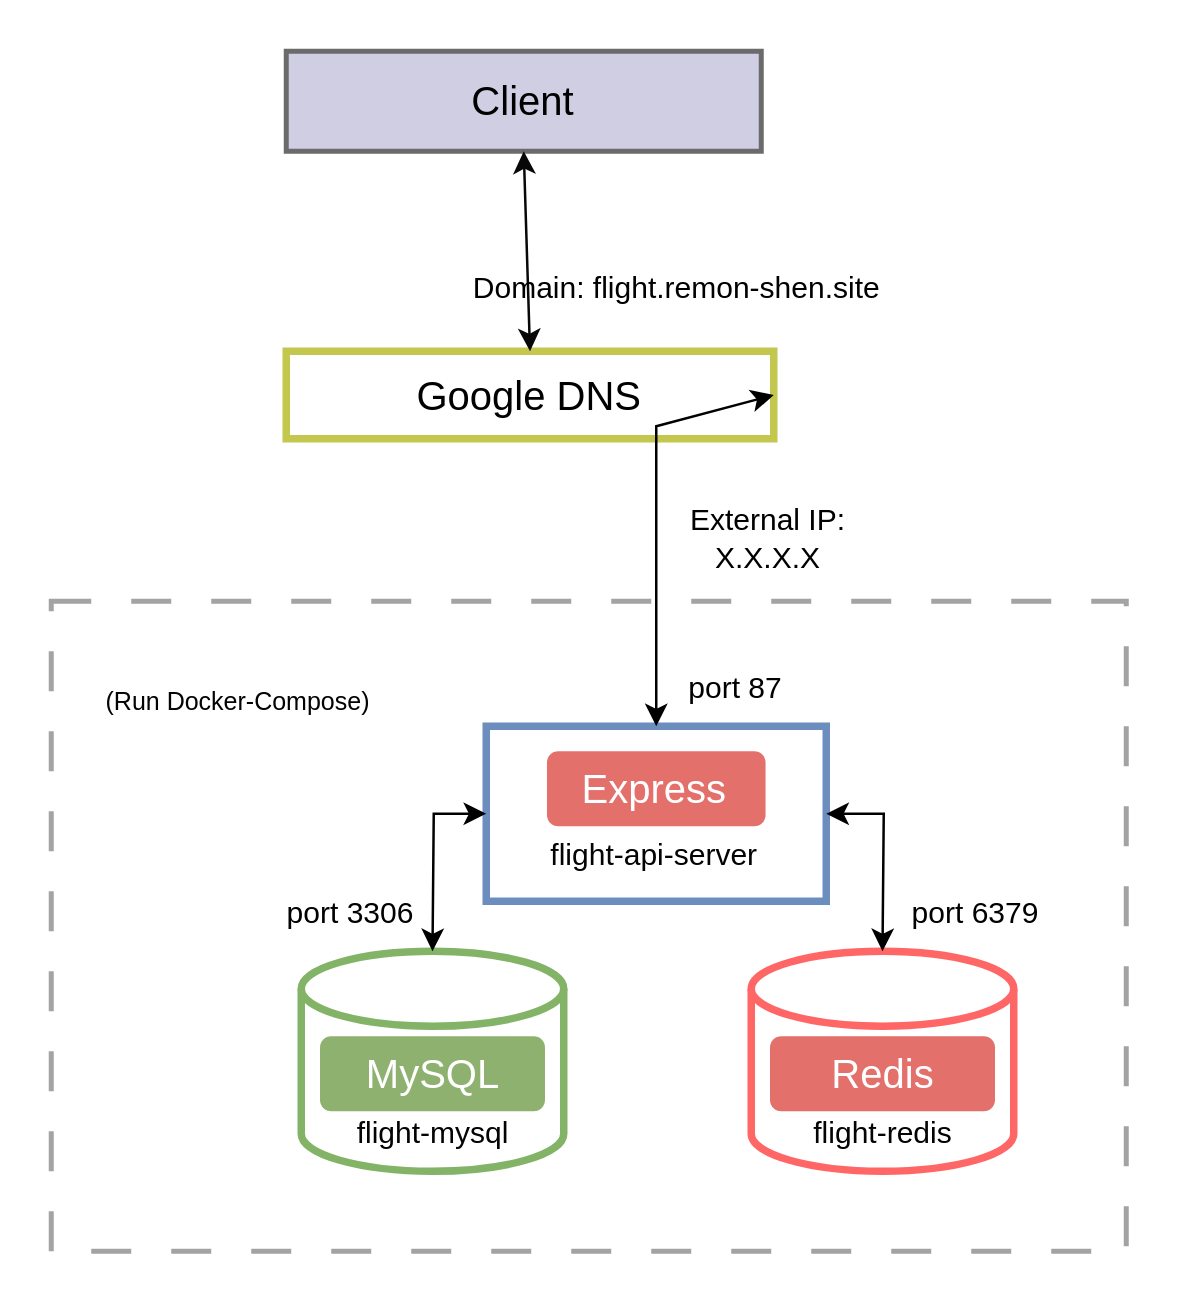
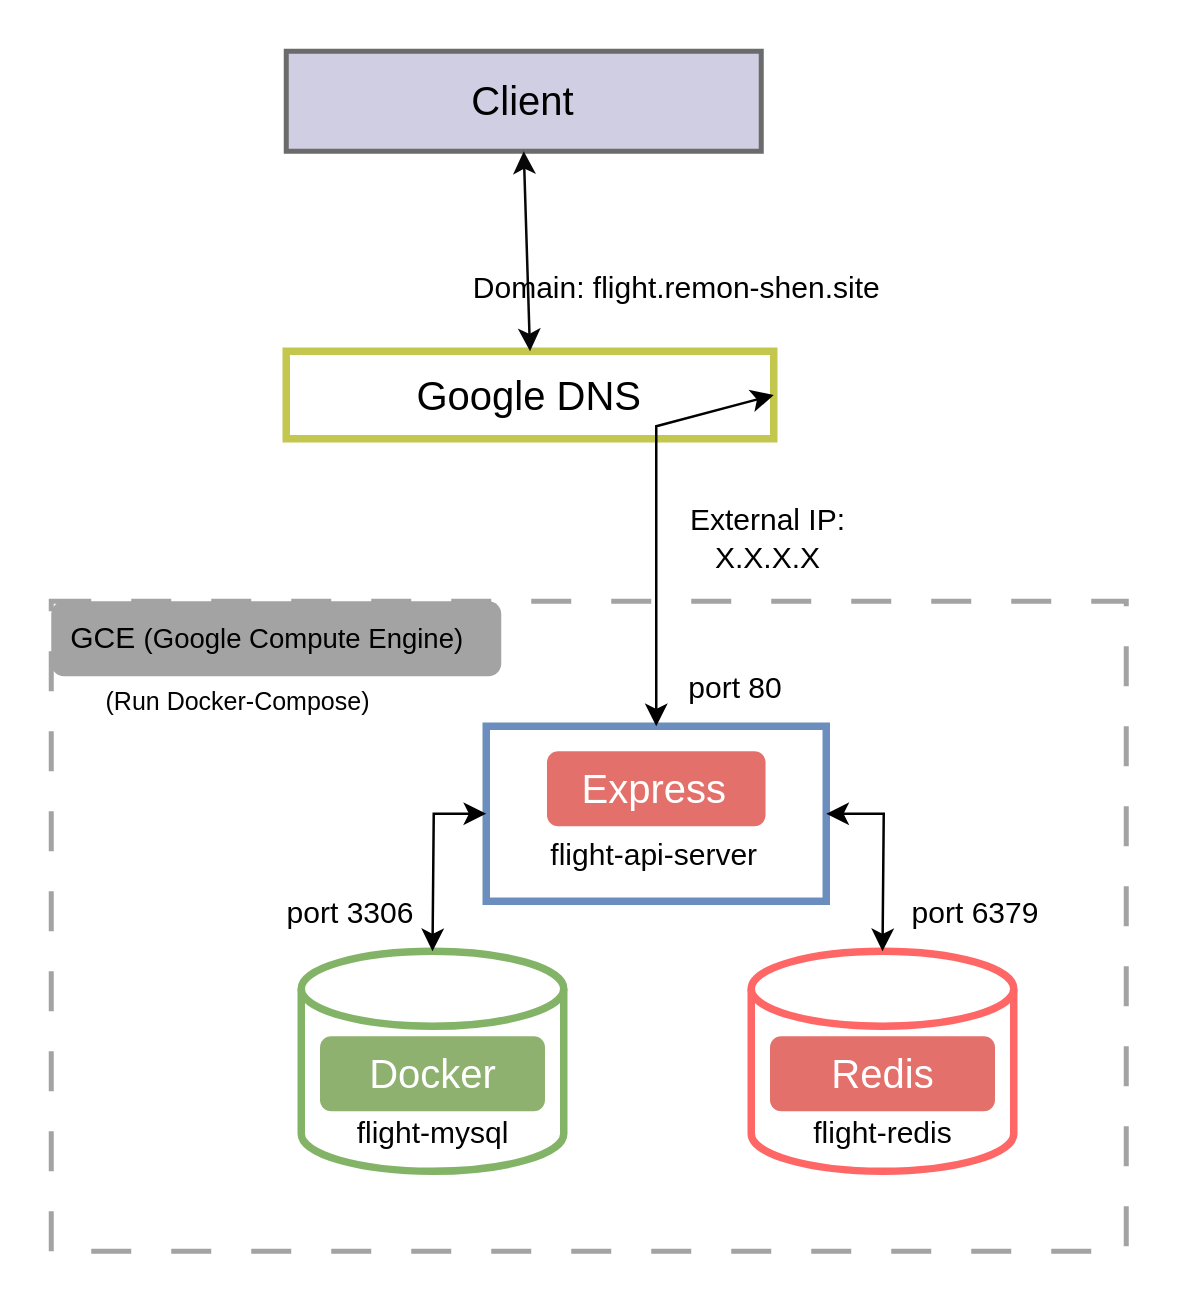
  <mxCell id="0" />
  <mxCell id="1" parent="0" />
  <mxCell id="2" value="" style="rounded=0;whiteSpace=wrap;html=1;fillColor=none;strokeWidth=2;strokeColor=#a3a3a3;dashed=1;dashPattern=8 8;" parent="1" vertex="1"><mxGeometry x="20" y="240" width="430" height="260" as="geometry" /></mxCell>
  <mxCell id="3" value="" style="group" parent="1" vertex="1" connectable="0"><mxGeometry x="300" y="380" width="105" height="88" as="geometry" /></mxCell>
  <mxCell id="4" value="" style="shape=cylinder3;whiteSpace=wrap;html=1;boundedLbl=1;backgroundOutline=1;size=15;fillColor=none;strokeWidth=3;strokeColor=#FF6666;" parent="3" vertex="1"><mxGeometry width="105" height="88" as="geometry" /></mxCell>
  <mxCell id="5" value="&lt;font style=&quot;font-size: 16px;&quot; color=&quot;#ffffff&quot;&gt;Redis&lt;/font&gt;" style="rounded=1;whiteSpace=wrap;html=1;fillColor=#e3706b;strokeColor=none;" parent="3" vertex="1"><mxGeometry x="7.5" y="34" width="90" height="30" as="geometry" /></mxCell>
  <mxCell id="6" value="&lt;font color=&quot;#030303&quot;&gt;flight-redis&lt;/font&gt;" style="text;html=1;strokeColor=none;fillColor=none;align=center;verticalAlign=middle;whiteSpace=wrap;rounded=0;" parent="3" vertex="1"><mxGeometry x="17.5" y="63" width="70" height="20" as="geometry" /></mxCell>
  <mxCell id="7" value="" style="group" parent="1" vertex="1" connectable="0"><mxGeometry x="120" y="380" width="105" height="88" as="geometry" /></mxCell>
  <mxCell id="8" value="" style="shape=cylinder3;whiteSpace=wrap;html=1;boundedLbl=1;backgroundOutline=1;size=15;fillColor=none;strokeWidth=3;strokeColor=#82b366;" parent="7" vertex="1"><mxGeometry width="105" height="88" as="geometry" /></mxCell>
- <mxCell id="9" value="&lt;font style=&quot;font-size: 16px;&quot; color=&quot;#ffffff&quot;&gt;MySQL&lt;/font&gt;" style="rounded=1;whiteSpace=wrap;html=1;fillColor=#8fb16f;strokeColor=none;" parent="7" vertex="1"><mxGeometry x="7.5" y="34" width="90" height="30" as="geometry" /></mxCell>
+ <mxCell id="9" value="&lt;font style=&quot;font-size: 16px;&quot; color=&quot;#ffffff&quot;&gt;Docker&lt;/font&gt;" style="rounded=1;whiteSpace=wrap;html=1;fillColor=#8fb16f;strokeColor=none;" parent="7" vertex="1"><mxGeometry x="7.5" y="34" width="90" height="30" as="geometry" /></mxCell>
  <mxCell id="10" value="&lt;font color=&quot;#030303&quot;&gt;flight-mysql&lt;/font&gt;" style="text;html=1;strokeColor=none;fillColor=none;align=center;verticalAlign=middle;whiteSpace=wrap;rounded=0;" parent="7" vertex="1"><mxGeometry x="17.5" y="63" width="70" height="20" as="geometry" /></mxCell>
  <mxCell id="11" value="" style="group" parent="1" vertex="1" connectable="0"><mxGeometry x="194" y="290" width="136" height="70" as="geometry" /></mxCell>
  <mxCell id="12" value="" style="rounded=0;whiteSpace=wrap;html=1;fillColor=none;strokeColor=#6c8ebf;strokeWidth=3;" parent="11" vertex="1"><mxGeometry width="136" height="70" as="geometry" /></mxCell>
  <mxCell id="13" value="&lt;font style=&quot;font-size: 16px;&quot; color=&quot;#ffffff&quot;&gt;Express&lt;/font&gt;" style="rounded=1;whiteSpace=wrap;html=1;fillColor=#e3706b;strokeColor=none;" parent="11" vertex="1"><mxGeometry x="24.286" y="10" width="87.429" height="30" as="geometry" /></mxCell>
  <mxCell id="14" value="&lt;font color=&quot;#030303&quot;&gt;flight-api-server&lt;/font&gt;" style="text;html=1;strokeColor=none;fillColor=none;align=center;verticalAlign=middle;whiteSpace=wrap;rounded=0;" parent="11" vertex="1"><mxGeometry x="19.429" y="42" width="97.143" height="20" as="geometry" /></mxCell>
  <mxCell id="15" value="" style="endArrow=classic;startArrow=classic;html=1;rounded=0;strokeColor=#000000;entryX=0;entryY=0.5;entryDx=0;entryDy=0;exitX=0.5;exitY=0;exitDx=0;exitDy=0;exitPerimeter=0;" parent="1" source="8" target="12" edge="1"><mxGeometry width="50" height="50" relative="1" as="geometry"><mxPoint x="200" y="390" as="sourcePoint" /><mxPoint x="250" y="340" as="targetPoint" /><Array as="points"><mxPoint x="173" y="325" /></Array></mxGeometry></mxCell>
  <mxCell id="16" value="" style="endArrow=classic;startArrow=classic;html=1;rounded=0;strokeColor=#000000;entryX=1;entryY=0.5;entryDx=0;entryDy=0;exitX=0.5;exitY=0;exitDx=0;exitDy=0;exitPerimeter=0;" parent="1" source="4" target="12" edge="1"><mxGeometry width="50" height="50" relative="1" as="geometry"><mxPoint x="351.5" y="375" as="sourcePoint" /><mxPoint x="373.5" y="320" as="targetPoint" /><Array as="points"><mxPoint x="353" y="325" /></Array></mxGeometry></mxCell>
  <mxCell id="17" value="&lt;font style=&quot;font-size: 12px;&quot; color=&quot;#000000&quot;&gt;port 3306&lt;/font&gt;" style="text;html=1;strokeColor=none;fillColor=none;align=center;verticalAlign=middle;whiteSpace=wrap;rounded=0;" parent="1" vertex="1"><mxGeometry x="110" y="350" width="60" height="30" as="geometry" /></mxCell>
  <mxCell id="18" value="&lt;font style=&quot;font-size: 12px;&quot; color=&quot;#000000&quot;&gt;port 6379&lt;/font&gt;" style="text;html=1;strokeColor=none;fillColor=none;align=center;verticalAlign=middle;whiteSpace=wrap;rounded=0;" parent="1" vertex="1"><mxGeometry x="360" y="350" width="60" height="30" as="geometry" /></mxCell>
- <mxCell id="19" value="&lt;font style=&quot;font-size: 12px;&quot; color=&quot;#000000&quot;&gt;port 87&lt;/font&gt;" style="text;html=1;strokeColor=none;fillColor=none;align=center;verticalAlign=middle;whiteSpace=wrap;rounded=0;" parent="1" vertex="1"><mxGeometry x="264" y="260" width="60" height="30" as="geometry" /></mxCell>
+ <mxCell id="19" value="&lt;font style=&quot;font-size: 12px;&quot; color=&quot;#000000&quot;&gt;port 80&lt;/font&gt;" style="text;html=1;strokeColor=none;fillColor=none;align=center;verticalAlign=middle;whiteSpace=wrap;rounded=0;" parent="1" vertex="1"><mxGeometry x="264" y="260" width="60" height="30" as="geometry" /></mxCell>
+ <mxCell id="20" value="GCE &lt;font style=&quot;font-size: 11px;&quot;&gt;(Google Compute Engine)&lt;/font&gt;&amp;nbsp;&amp;nbsp;" style="rounded=1;whiteSpace=wrap;html=1;arcSize=17;fillColor=#A3A3A3;strokeColor=none;" parent="1" vertex="1"><mxGeometry x="20" y="240" width="180" height="30" as="geometry" /></mxCell>
  <mxCell id="21" value="&lt;font style=&quot;font-size: 10px;&quot; color=&quot;#030303&quot;&gt;(Run Docker-Compose)&lt;/font&gt;" style="text;html=1;strokeColor=none;fillColor=none;align=center;verticalAlign=middle;whiteSpace=wrap;rounded=0;" parent="1" vertex="1"><mxGeometry x="30" y="270" width="130" height="20" as="geometry" /></mxCell>
  <mxCell id="22" value="&lt;font color=&quot;#000000&quot; style=&quot;font-size: 16px;&quot;&gt;Client&lt;/font&gt;" style="rounded=0;whiteSpace=wrap;html=1;fillColor=#d0cee2;strokeColor=#6B6B6B;strokeWidth=2;" parent="1" vertex="1"><mxGeometry x="114" y="20" width="190" height="40" as="geometry" /></mxCell>
  <mxCell id="23" value="&lt;font color=&quot;#000000&quot; style=&quot;font-size: 16px;&quot;&gt;Google DNS&lt;/font&gt;" style="rounded=0;whiteSpace=wrap;html=1;fillColor=none;strokeColor=#C3C74E;strokeWidth=3;" parent="1" vertex="1"><mxGeometry x="114" y="140" width="195" height="35" as="geometry" /></mxCell>
  <mxCell id="24" value="" style="endArrow=classic;startArrow=classic;html=1;rounded=0;strokeColor=#000000;exitX=0.5;exitY=0;exitDx=0;exitDy=0;entryX=1;entryY=0.5;entryDx=0;entryDy=0;" parent="1" source="12" target="23" edge="1"><mxGeometry width="50" height="50" relative="1" as="geometry"><mxPoint x="240" y="240" as="sourcePoint" /><mxPoint x="290" y="180" as="targetPoint" /><Array as="points"><mxPoint x="262" y="170" /></Array></mxGeometry></mxCell>
  <mxCell id="25" value="&lt;font style=&quot;font-size: 12px;&quot; color=&quot;#000000&quot;&gt;External IP: X.X.X.X&lt;/font&gt;" style="text;html=1;strokeColor=none;fillColor=none;align=center;verticalAlign=middle;whiteSpace=wrap;rounded=0;" parent="1" vertex="1"><mxGeometry x="264" y="200" width="86" height="30" as="geometry" /></mxCell>
  <mxCell id="26" value="" style="endArrow=classic;startArrow=classic;html=1;rounded=0;entryX=0.5;entryY=1;entryDx=0;entryDy=0;exitX=0.5;exitY=0;exitDx=0;exitDy=0;strokeColor=#080808;" parent="1" source="23" target="22" edge="1"><mxGeometry width="50" height="50" relative="1" as="geometry"><mxPoint x="190" y="160" as="sourcePoint" /><mxPoint x="240" y="110" as="targetPoint" /></mxGeometry></mxCell>
  <mxCell id="27" value="&lt;font style=&quot;font-size: 12px;&quot; color=&quot;#000000&quot;&gt;Domain: flight.remon-shen.site&lt;/font&gt;" style="text;html=1;strokeColor=none;fillColor=none;align=center;verticalAlign=middle;whiteSpace=wrap;rounded=0;" parent="1" vertex="1"><mxGeometry x="181" y="100" width="179" height="30" as="geometry" /></mxCell>
